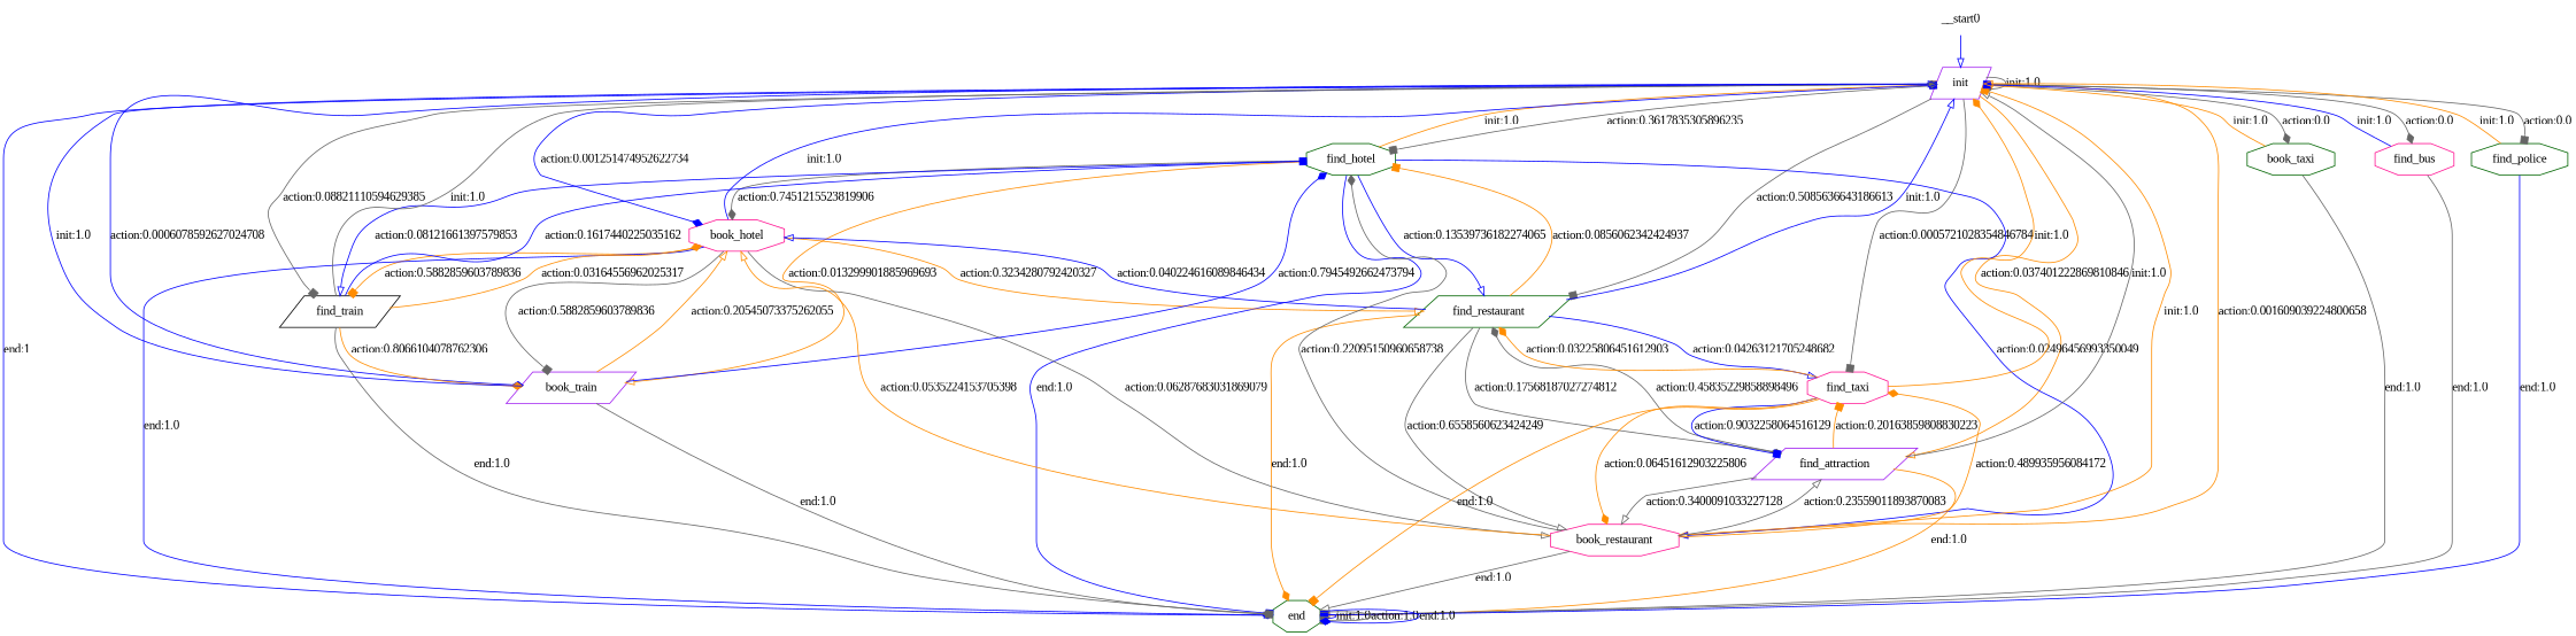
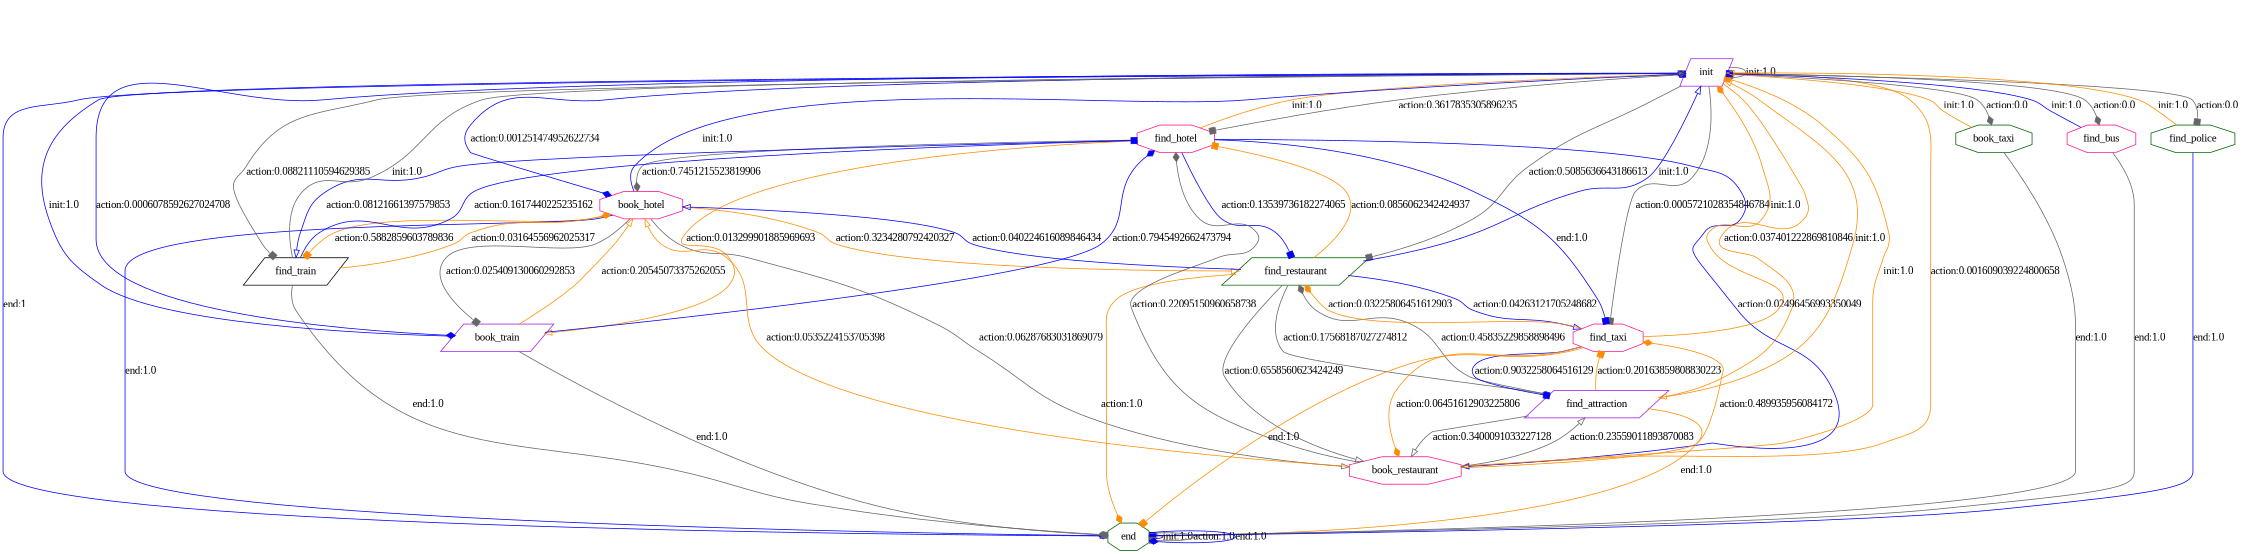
  digraph {
    fontname="Liberation Serif"
    node [color=deeppink fontname="Liberation Serif" shape=octagon]
    edge [arrowhead=onormal color=gray40 fontname="Liberation Serif"]
    n1 [color=purple label=init shape=parallelogram]
-   n2 [color=darkgreen label=find_hotel]
+   n2 [label=find_hotel]
    n3 [label=book_hotel]
    n4 [color=black label=find_train shape=parallelogram]
    n5 [color=purple label=book_train shape=parallelogram]
    n6 [color=purple label=find_attraction shape=parallelogram]
    n7 [color=darkgreen label=find_restaurant shape=parallelogram]
    n8 [label=book_restaurant]
    n9 [color=darkgreen label=book_taxi]
    n10 [label=find_taxi]
    n11 [label=find_bus]
    n12 [color=darkgreen label=find_police]
    n13 [color=darkgreen label=end]
-   __start0 [shape=none]
    n1 -> n1 [arrowhead=diamond label="init:1.0"]
    n1 -> n2 [arrowhead=box label="action:0.3617835305896235"]
    n1 -> n3 [arrowhead=diamond color=blue label="action:0.001251474952622734"]
    n1 -> n4 [arrowhead=box label="action:0.08821110594629385"]
    n1 -> n5 [arrowhead=diamond color=blue label="action:0.0006078592627024708"]
    n1 -> n6 [color=darkorange label="action:0.037401222869810846"]
    n1 -> n7 [arrowhead=box label="action:0.5085636643186613"]
    n1 -> n8 [color=darkorange label="action:0.001609039224800658"]
    n1 -> n9 [arrowhead=diamond label="action:0.0"]
    n1 -> n10 [arrowhead=box label="action:0.0005721028354846784"]
    n1 -> n11 [arrowhead=diamond label="action:0.0"]
    n1 -> n12 [arrowhead=box label="action:0.0"]
    n1 -> n13 [arrowhead=diamond color=blue label="end:1"]
    n2 -> n1 [arrowhead=box color=darkorange label="init:1.0"]
    n2 -> n3 [arrowhead=diamond label="action:0.7451215523819906"]
    n2 -> n4 [color=blue label="action:0.08121661397579853"]
    n2 -> n5 [color=darkorange label="action:0.013299901885969693"]
-   n2 -> n7 [color=blue label="action:0.13539736182274065"]
+   n2 -> n7 [arrowhead=box color=blue label="action:0.13539736182274065"]
    n2 -> n8 [color=blue label="action:0.02496456993350049"]
-   n2 -> n13 [arrowhead=box color=blue label="end:1.0"]
+   n2 -> n10 [arrowhead=box color=blue label="end:1.0"]
    n3 -> n1 [arrowhead=box color=blue label="init:1.0"]
    n3 -> n4 [arrowhead=box color=darkorange label="action:0.5882859603789836"]
-   n3 -> n5 [arrowhead=box label="action:0.5882859603789836"]
+   n3 -> n5 [arrowhead=box label="action:0.025409130060292853"]
    n3 -> n7 [color=darkorange label="action:0.3234280792420327"]
    n3 -> n8 [label="action:0.06287683031869079"]
    n3 -> n13 [color=blue label="end:1.0"]
    n4 -> n1 [arrowhead=diamond label="init:1.0"]
-   n4 -> n2 [arrowhead=box color=blue label="action:0.1617440225035162"]
+   n4 -> n2 [arrowhead=box color=blue label="action:0.1617440225235162"]
    n4 -> n3 [arrowhead=diamond color=darkorange label="action:0.03164556962025317"]
-   n4 -> n5 [arrowhead=diamond color=darkorange label="action:0.8066104078762306"]
    n4 -> n13 [arrowhead=diamond label="end:1.0"]
    n5 -> n1 [color=blue label="init:1.0"]
    n5 -> n2 [arrowhead=diamond color=blue label="action:0.7945492662473794"]
    n5 -> n3 [color=darkorange label="action:0.20545073375262055"]
    n5 -> n13 [arrowhead=box label="end:1.0"]
-   n6 -> n1 [label="init:1.0"]
+   n6 -> n1 [color=darkorange label="init:1.0"]
    n6 -> n7 [arrowhead=diamond label="action:0.45835229858898496"]
    n6 -> n8 [label="action:0.3400091033227128"]
    n6 -> n10 [arrowhead=box color=darkorange label="action:0.20163859808830223"]
    n6 -> n13 [color=darkorange label="end:1.0"]
    n7 -> n1 [color=blue label="init:1.0"]
    n7 -> n2 [arrowhead=box color=darkorange label="action:0.0856062342424937"]
    n7 -> n3 [color=blue label="action:0.040224616089846434"]
    n7 -> n6 [arrowhead=diamond label="action:0.17568187027274812"]
    n7 -> n8 [label="action:0.6558560623424249"]
    n7 -> n10 [color=blue label="action:0.04263121705248682"]
-   n7 -> n13 [arrowhead=diamond color=darkorange label="end:1.0"]
+   n7 -> n13 [arrowhead=diamond color=darkorange label="action:1.0"]
    n8 -> n1 [arrowhead=box color=darkorange label="init:1.0"]
    n8 -> n2 [arrowhead=diamond label="action:0.22095150960658738"]
    n8 -> n3 [color=darkorange label="action:0.0535224153705398"]
    n8 -> n6 [label="action:0.23559011893870083"]
    n8 -> n10 [arrowhead=diamond color=darkorange label="action:0.489935956084172"]
-   n8 -> n13 [label="end:1.0"]
    n9 -> n1 [color=darkorange label="init:1.0"]
    n9 -> n13 [arrowhead=box label="end:1.0"]
    n10 -> n1 [arrowhead=diamond color=darkorange label="init:1.0"]
    n10 -> n6 [arrowhead=box color=blue label="action:0.9032258064516129"]
    n10 -> n7 [arrowhead=diamond color=darkorange label="action:0.03225806451612903"]
    n10 -> n8 [arrowhead=diamond color=darkorange label="action:0.06451612903225806"]
    n10 -> n13 [arrowhead=box color=darkorange label="end:1.0"]
    n11 -> n1 [arrowhead=box color=blue label="init:1.0"]
    n11 -> n13 [label="end:1.0"]
    n12 -> n1 [color=darkorange label="init:1.0"]
    n12 -> n13 [arrowhead=box color=blue label="end:1.0"]
    n13 -> n13 [arrowhead=box color=blue label="init:1.0"]
    n13 -> n13 [arrowhead=box label="action:1.0"]
    n13 -> n13 [arrowhead=diamond color=blue label="end:1.0"]
-   __start0 -> n1 [color=blue]
  }
